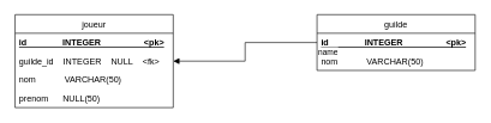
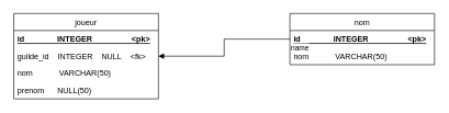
  <mxCell id="0" />
  <mxCell id="1" parent="0" />
  <mxCell id="2" value="joueur" style="swimlane;fontStyle=0;childLayout=stackLayout;horizontal=1;startSize=26;fillColor=none;horizontalStack=0;resizeParent=1;resizeParentMax=0;resizeLast=0;collapsible=1;marginBottom=0;" vertex="1" parent="1"><mxGeometry x="20" y="20" width="220" height="130" as="geometry" /></mxCell>
  <mxCell id="3" value="id               INTEGER                  &lt;pk&gt;" style="text;strokeColor=none;fillColor=none;align=left;verticalAlign=top;spacingLeft=4;spacingRight=4;overflow=hidden;rotatable=0;points=[[0,0.5],[1,0.5]];portConstraint=eastwest;fontStyle=5" vertex="1" parent="2"><mxGeometry y="26" width="220" height="26" as="geometry" /></mxCell>
  <mxCell id="4" value="guilde_id    INTEGER    NULL    &lt;fk&gt;" style="text;strokeColor=none;fillColor=none;align=left;verticalAlign=top;spacingLeft=4;spacingRight=4;overflow=hidden;rotatable=0;points=[[0,0.5],[1,0.5]];portConstraint=eastwest;" vertex="1" parent="2"><mxGeometry y="52" width="220" height="26" as="geometry" /></mxCell>
  <mxCell id="5" value="nom            VARCHAR(50)" style="text;strokeColor=none;fillColor=none;align=left;verticalAlign=top;spacingLeft=4;spacingRight=4;overflow=hidden;rotatable=0;points=[[0,0.5],[1,0.5]];portConstraint=eastwest;" vertex="1" parent="2"><mxGeometry y="78" width="220" height="26" as="geometry" /></mxCell>
  <mxCell id="6" value="prenom      NULL(50)" style="text;strokeColor=none;fillColor=none;align=left;verticalAlign=top;spacingLeft=4;spacingRight=4;overflow=hidden;rotatable=0;points=[[0,0.5],[1,0.5]];portConstraint=eastwest;" vertex="1" parent="2"><mxGeometry y="104" width="220" height="26" as="geometry" /></mxCell>
- <mxCell id="7" value="guilde" style="swimlane;fontStyle=0;childLayout=stackLayout;horizontal=1;startSize=26;fillColor=none;horizontalStack=0;resizeParent=1;resizeParentMax=0;resizeLast=0;collapsible=1;marginBottom=0;" vertex="1" parent="1"><mxGeometry x="440" y="20" width="220" height="78" as="geometry" /></mxCell>
+ <mxCell id="7" value="nom" style="swimlane;fontStyle=0;childLayout=stackLayout;horizontal=1;startSize=26;fillColor=none;horizontalStack=0;resizeParent=1;resizeParentMax=0;resizeLast=0;collapsible=1;marginBottom=0;" vertex="1" parent="1"><mxGeometry x="440" y="20" width="220" height="78" as="geometry" /></mxCell>
  <mxCell id="8" value="id               INTEGER                  &lt;pk&gt;" style="text;strokeColor=none;fillColor=none;align=left;verticalAlign=top;spacingLeft=4;spacingRight=4;overflow=hidden;rotatable=0;points=[[0,0.5],[1,0.5]];portConstraint=eastwest;fontStyle=5" vertex="1" parent="7"><mxGeometry y="26" width="220" height="26" as="geometry" /></mxCell>
  <mxCell id="9" value="nom            VARCHAR(50)" style="text;strokeColor=none;fillColor=none;align=left;verticalAlign=top;spacingLeft=4;spacingRight=4;overflow=hidden;rotatable=0;points=[[0,0.5],[1,0.5]];portConstraint=eastwest;" vertex="1" parent="7"><mxGeometry y="52" width="220" height="26" as="geometry" /></mxCell>
  <mxCell id="10" value="name" style="endArrow=block;endFill=1;html=1;edgeStyle=orthogonalEdgeStyle;align=left;verticalAlign=top;rounded=0;exitX=0;exitY=0.5;exitDx=0;exitDy=0;entryX=1;entryY=0.5;entryDx=0;entryDy=0;" edge="1" parent="1" source="8" target="4"><mxGeometry x="-1" relative="1" as="geometry"><mxPoint x="310" y="170" as="sourcePoint" /><mxPoint x="470" y="170" as="targetPoint" /></mxGeometry></mxCell>
